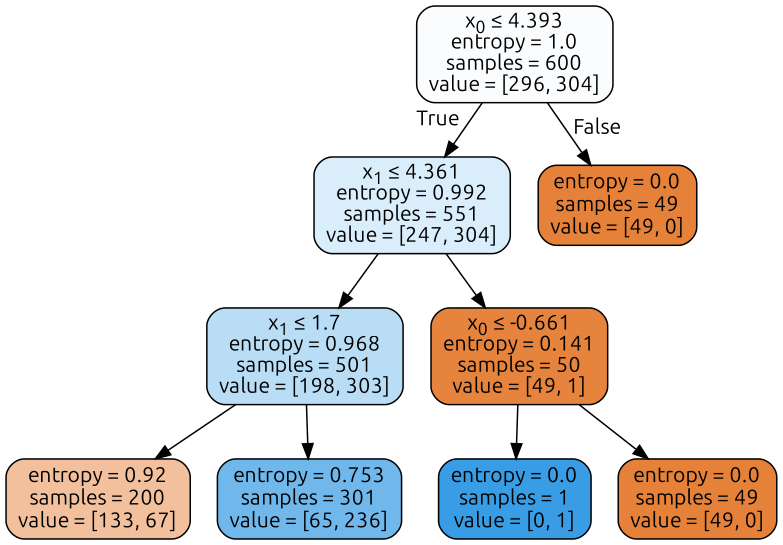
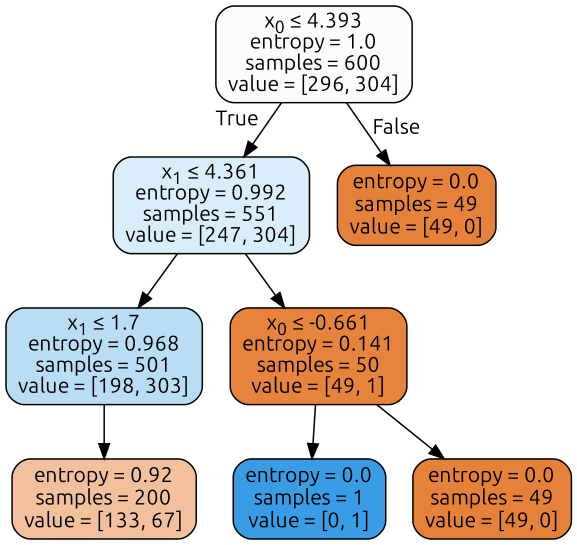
  digraph {
    fontname=Ubuntu
    node [color=black fillcolor="#e58139" fontname=Ubuntu shape=box style="filled, rounded"]
    edge [fontname=Ubuntu]
    n1 [fillcolor="#fafcfe" label=<x<SUB>0</SUB> &le; 4.393<br/>entropy = 1.0<br/>samples = 600<br/>value = [296, 304]>]
    n2 [fillcolor="#daedfa" label=<x<SUB>1</SUB> &le; 4.361<br/>entropy = 0.992<br/>samples = 551<br/>value = [247, 304]>]
    n3 [label=<entropy = 0.0<br/>samples = 49<br/>value = [49, 0]>]
    n4 [fillcolor="#baddf6" label=<x<SUB>1</SUB> &le; 1.7<br/>entropy = 0.968<br/>samples = 501<br/>value = [198, 303]>]
    n5 [fillcolor="#e6843d" label=<x<SUB>0</SUB> &le; -0.661<br/>entropy = 0.141<br/>samples = 50<br/>value = [49, 1]>]
    n6 [fillcolor="#f2c09d" label=<entropy = 0.92<br/>samples = 200<br/>value = [133, 67]>]
-   n7 [fillcolor="#70b8ec" label=<entropy = 0.753<br/>samples = 301<br/>value = [65, 236]>]
    n8 [fillcolor="#399de5" label=<entropy = 0.0<br/>samples = 1<br/>value = [0, 1]>]
    n9 [label=<entropy = 0.0<br/>samples = 49<br/>value = [49, 0]>]
    n1 -> n2 [headlabel=True labelangle=45 labeldistance=2.5]
    n1 -> n3 [headlabel=False labelangle=-45 labeldistance=2.5]
    n2 -> n4
    n2 -> n5
    n4 -> n6
-   n4 -> n7
    n5 -> n8
    n5 -> n9
  }
